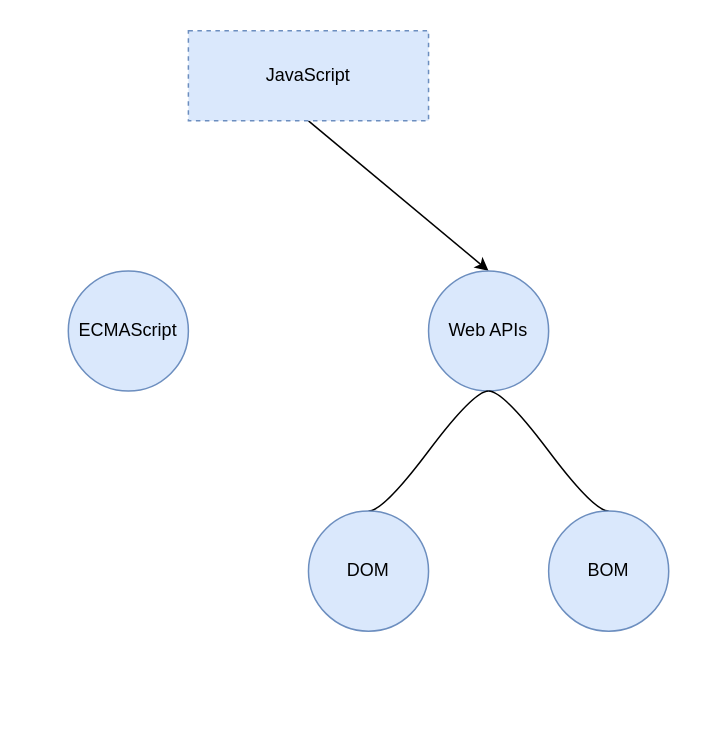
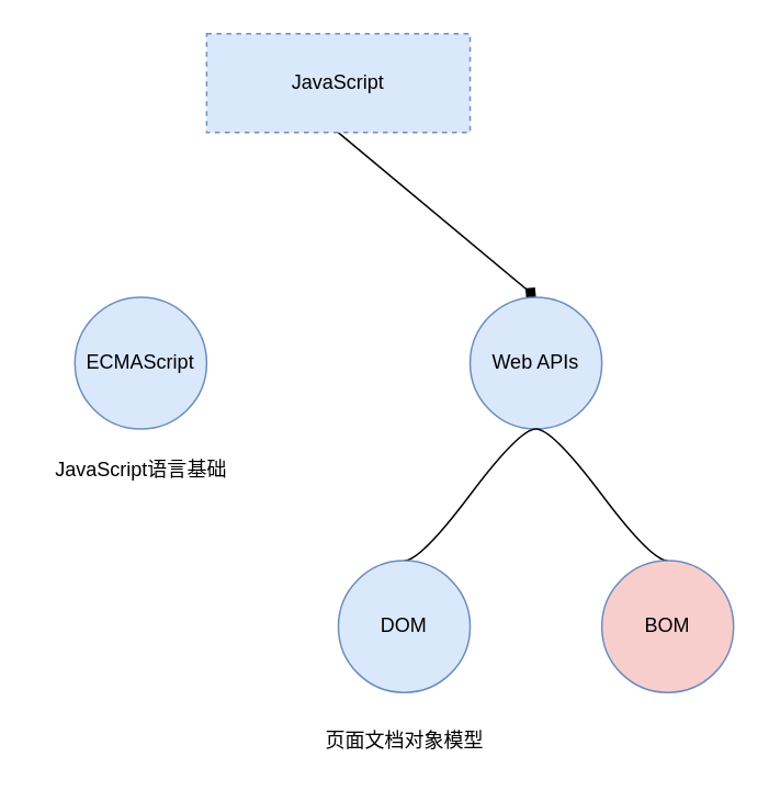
  <mxCell id="0" />
  <mxCell id="1" parent="0" />
- <mxCell id="2" style="edgeStyle=none;rounded=0;orthogonalLoop=1;jettySize=auto;html=1;exitX=0.5;exitY=1;exitDx=0;exitDy=0;entryX=0.5;entryY=0;entryDx=0;entryDy=0;" edge="1" parent="1" source="3" target="5"><mxGeometry relative="1" as="geometry" /></mxCell>
+ <mxCell id="2" style="edgeStyle=none;rounded=0;orthogonalLoop=1;jettySize=auto;html=1;exitX=0.5;exitY=1;exitDx=0;exitDy=0;entryX=0.5;entryY=0;entryDx=0;entryDy=0;endArrow=diamond;" edge="1" parent="1" source="3" target="5"><mxGeometry relative="1" as="geometry" /></mxCell>
  <mxCell id="3" value="JavaScript" style="whiteSpace=wrap;html=1;fillColor=#dae8fc;strokeColor=#6c8ebf;dashed=1;" vertex="1" parent="1"><mxGeometry x="125" y="20" width="160" height="60" as="geometry" /></mxCell>
  <mxCell id="4" value="ECMAScript" style="ellipse;whiteSpace=wrap;html=1;fillColor=#dae8fc;strokeColor=#6c8ebf;" vertex="1" parent="1"><mxGeometry x="45" y="180" width="80" height="80" as="geometry" /></mxCell>
  <mxCell id="5" value="Web APIs" style="ellipse;whiteSpace=wrap;html=1;fillColor=#dae8fc;strokeColor=#6c8ebf;" vertex="1" parent="1"><mxGeometry x="285" y="180" width="80" height="80" as="geometry" /></mxCell>
+ <mxCell id="6" value="JavaScript语言基础" style="text;html=1;align=center;verticalAlign=middle;resizable=0;points=[];autosize=1;strokeColor=none;fillColor=none;" vertex="1" parent="1"><mxGeometry x="20" y="270" width="130" height="30" as="geometry" /></mxCell>
  <mxCell id="7" value="" style="edgeStyle=entityRelationEdgeStyle;startArrow=none;endArrow=none;segment=10;curved=1;rounded=0;" edge="1" parent="1"><mxGeometry relative="1" as="geometry"><mxPoint x="325" y="260" as="sourcePoint" /><mxPoint x="405" y="340" as="targetPoint" /></mxGeometry></mxCell>
  <mxCell id="8" value="" style="edgeStyle=entityRelationEdgeStyle;startArrow=none;endArrow=none;segment=10;curved=1;rounded=0;" edge="1" parent="1"><mxGeometry relative="1" as="geometry"><mxPoint x="245" y="340" as="sourcePoint" /><mxPoint x="325" y="260" as="targetPoint" /></mxGeometry></mxCell>
- <mxCell id="9" value="BOM" style="ellipse;whiteSpace=wrap;html=1;fillColor=#dae8fc;strokeColor=#6c8ebf;" vertex="1" parent="1"><mxGeometry x="365" y="340" width="80" height="80" as="geometry" /></mxCell>
+ <mxCell id="9" value="BOM" style="ellipse;whiteSpace=wrap;html=1;fillColor=#f8cecc;strokeColor=#6c8ebf;" vertex="1" parent="1"><mxGeometry x="365" y="340" width="80" height="80" as="geometry" /></mxCell>
  <mxCell id="10" value="DOM" style="ellipse;whiteSpace=wrap;html=1;fillColor=#dae8fc;strokeColor=#6c8ebf;" vertex="1" parent="1"><mxGeometry x="205" y="340" width="80" height="80" as="geometry" /></mxCell>
+ <mxCell id="11" value="页面文档对象模型" style="text;html=1;align=center;verticalAlign=middle;resizable=0;points=[];autosize=1;strokeColor=none;fillColor=none;" vertex="1" parent="1"><mxGeometry x="185" y="435" width="120" height="30" as="geometry" /></mxCell>
